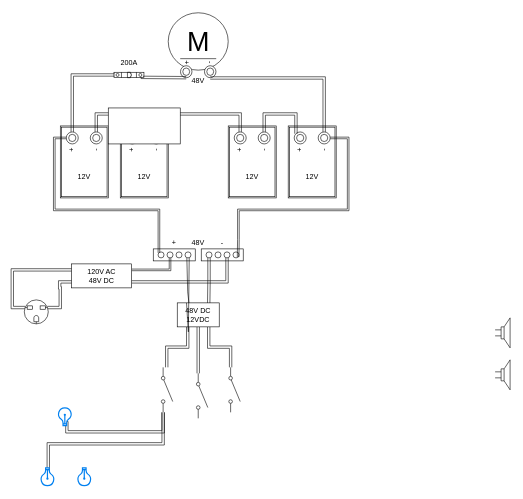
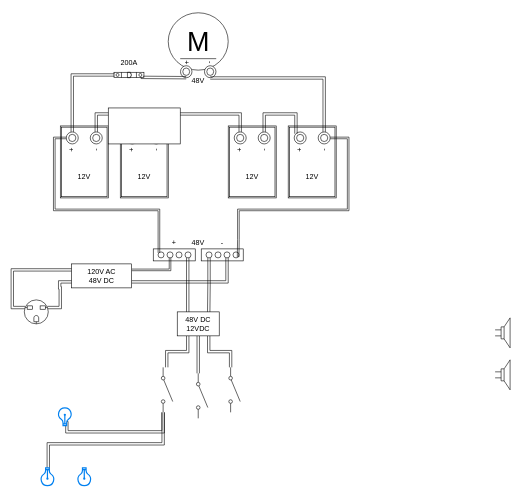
  <mxCell id="0" />
  <mxCell id="1" parent="0" />
  <mxCell id="2" style="edgeStyle=orthogonalEdgeStyle;shape=link;rounded=0;orthogonalLoop=1;jettySize=auto;html=1;exitX=0.035;exitY=0.32;exitDx=0;exitDy=0;exitPerimeter=0;entryX=0;entryY=0.25;entryDx=0;entryDy=0;elbow=vertical;" parent="1" source="4" target="65" edge="1"><mxGeometry relative="1" as="geometry"><Array as="points"><mxPoint x="20" y="512" /><mxPoint x="20" y="449" /></Array></mxGeometry></mxCell>
  <mxCell id="3" style="edgeStyle=orthogonalEdgeStyle;shape=link;rounded=0;orthogonalLoop=1;jettySize=auto;html=1;exitX=0.965;exitY=0.32;exitDx=0;exitDy=0;exitPerimeter=0;entryX=0;entryY=0.75;entryDx=0;entryDy=0;elbow=vertical;" parent="1" source="4" target="65" edge="1"><mxGeometry relative="1" as="geometry"><Array as="points"><mxPoint x="100" y="512" /><mxPoint x="100" y="479" /><mxPoint x="99" y="479" /><mxPoint x="99" y="469" /></Array></mxGeometry></mxCell>
  <mxCell id="4" value="" style="pointerEvents=1;verticalLabelPosition=bottom;shadow=0;dashed=0;align=center;html=1;verticalAlign=top;shape=mxgraph.electrical.miscellaneous.f_m_3_conductor_3" parent="1" vertex="1"><mxGeometry x="40" y="499" width="40" height="40" as="geometry" /></mxCell>
  <mxCell id="5" value="" style="verticalLabelPosition=bottom;dashed=0;shadow=0;html=1;align=center;verticalAlign=top;shape=mxgraph.cabinets.cb_1p;rotation=90;" parent="1" vertex="1"><mxGeometry x="210" y="99" width="9" height="50" as="geometry" /></mxCell>
  <mxCell id="6" value="" style="group;rotation=-90;" parent="1" vertex="1" connectable="0"><mxGeometry x="360" y="229" width="120" height="80" as="geometry" /></mxCell>
  <mxCell id="7" value="" style="shape=ext;double=1;rounded=0;whiteSpace=wrap;html=1;rotation=-90;" parent="6" vertex="1"><mxGeometry width="120" height="80" as="geometry" /></mxCell>
  <mxCell id="8" value="" style="ellipse;shape=doubleEllipse;whiteSpace=wrap;html=1;rotation=-90;" parent="6" vertex="1"><mxGeometry x="30" y="-10" width="20" height="20" as="geometry" /></mxCell>
  <mxCell id="9" value="" style="ellipse;shape=doubleEllipse;whiteSpace=wrap;html=1;rotation=-90;" parent="6" vertex="1"><mxGeometry x="70" y="-10" width="20" height="20" as="geometry" /></mxCell>
  <mxCell id="10" value="+" style="text;html=1;strokeColor=none;fillColor=none;align=center;verticalAlign=middle;whiteSpace=wrap;rounded=0;rotation=-90;" parent="6" vertex="1"><mxGeometry x="30" y="5" width="20" height="30" as="geometry" /></mxCell>
  <mxCell id="11" value="-" style="text;html=1;strokeColor=none;fillColor=none;align=center;verticalAlign=middle;whiteSpace=wrap;rounded=0;rotation=-90;" parent="6" vertex="1"><mxGeometry x="70" y="5" width="20" height="30" as="geometry" /></mxCell>
  <mxCell id="12" value="12V" style="text;html=1;strokeColor=none;fillColor=none;align=center;verticalAlign=middle;whiteSpace=wrap;rounded=0;" parent="6" vertex="1"><mxGeometry x="30" y="50" width="60" height="30" as="geometry" /></mxCell>
  <mxCell id="13" value="" style="group;rotation=-90;" parent="1" vertex="1" connectable="0"><mxGeometry x="460" y="229" width="120" height="80" as="geometry" /></mxCell>
  <mxCell id="14" value="" style="shape=ext;double=1;rounded=0;whiteSpace=wrap;html=1;rotation=-90;" parent="13" vertex="1"><mxGeometry width="120" height="80" as="geometry" /></mxCell>
  <mxCell id="15" value="" style="ellipse;shape=doubleEllipse;whiteSpace=wrap;html=1;rotation=-90;" parent="13" vertex="1"><mxGeometry x="30" y="-10" width="20" height="20" as="geometry" /></mxCell>
  <mxCell id="16" value="" style="ellipse;shape=doubleEllipse;whiteSpace=wrap;html=1;rotation=-90;" parent="13" vertex="1"><mxGeometry x="70" y="-10" width="20" height="20" as="geometry" /></mxCell>
  <mxCell id="17" value="+" style="text;html=1;strokeColor=none;fillColor=none;align=center;verticalAlign=middle;whiteSpace=wrap;rounded=0;rotation=-90;" parent="13" vertex="1"><mxGeometry x="30" y="5" width="20" height="30" as="geometry" /></mxCell>
  <mxCell id="18" value="-" style="text;html=1;strokeColor=none;fillColor=none;align=center;verticalAlign=middle;whiteSpace=wrap;rounded=0;rotation=-90;" parent="13" vertex="1"><mxGeometry x="70" y="5" width="20" height="30" as="geometry" /></mxCell>
  <mxCell id="19" value="12V" style="text;html=1;strokeColor=none;fillColor=none;align=center;verticalAlign=middle;whiteSpace=wrap;rounded=0;" parent="13" vertex="1"><mxGeometry x="30" y="50" width="60" height="30" as="geometry" /></mxCell>
  <mxCell id="20" value="" style="group;rotation=-90;" parent="1" vertex="1" connectable="0"><mxGeometry x="80" y="229" width="120" height="80" as="geometry" /></mxCell>
  <mxCell id="21" value="" style="shape=ext;double=1;rounded=0;whiteSpace=wrap;html=1;rotation=-90;" parent="20" vertex="1"><mxGeometry width="120" height="80" as="geometry" /></mxCell>
  <mxCell id="22" value="" style="ellipse;shape=doubleEllipse;whiteSpace=wrap;html=1;rotation=-90;" parent="20" vertex="1"><mxGeometry x="30" y="-10" width="20" height="20" as="geometry" /></mxCell>
  <mxCell id="23" value="" style="ellipse;shape=doubleEllipse;whiteSpace=wrap;html=1;rotation=-90;" parent="20" vertex="1"><mxGeometry x="70" y="-10" width="20" height="20" as="geometry" /></mxCell>
  <mxCell id="24" value="+" style="text;html=1;strokeColor=none;fillColor=none;align=center;verticalAlign=middle;whiteSpace=wrap;rounded=0;rotation=-90;" parent="20" vertex="1"><mxGeometry x="30" y="5" width="20" height="30" as="geometry" /></mxCell>
  <mxCell id="25" value="-" style="text;html=1;strokeColor=none;fillColor=none;align=center;verticalAlign=middle;whiteSpace=wrap;rounded=0;rotation=-90;" parent="20" vertex="1"><mxGeometry x="70" y="5" width="20" height="30" as="geometry" /></mxCell>
  <mxCell id="26" value="12V" style="text;html=1;strokeColor=none;fillColor=none;align=center;verticalAlign=middle;whiteSpace=wrap;rounded=0;" parent="20" vertex="1"><mxGeometry x="30" y="50" width="60" height="30" as="geometry" /></mxCell>
  <mxCell id="27" value="" style="group;rotation=-90;" parent="1" vertex="1" connectable="0"><mxGeometry x="180" y="229" width="120" height="80" as="geometry" /></mxCell>
  <mxCell id="28" value="" style="shape=ext;double=1;rounded=0;whiteSpace=wrap;html=1;rotation=-90;" parent="27" vertex="1"><mxGeometry width="120" height="80" as="geometry" /></mxCell>
  <mxCell id="29" value="" style="ellipse;shape=doubleEllipse;whiteSpace=wrap;html=1;rotation=-90;" parent="27" vertex="1"><mxGeometry x="30" y="-10" width="20" height="20" as="geometry" /></mxCell>
  <mxCell id="30" value="" style="ellipse;shape=doubleEllipse;whiteSpace=wrap;html=1;rotation=-90;" parent="27" vertex="1"><mxGeometry x="70" y="-10" width="20" height="20" as="geometry" /></mxCell>
  <mxCell id="31" value="+" style="text;html=1;strokeColor=none;fillColor=none;align=center;verticalAlign=middle;whiteSpace=wrap;rounded=0;rotation=-90;" parent="27" vertex="1"><mxGeometry x="30" y="5" width="20" height="30" as="geometry" /></mxCell>
  <mxCell id="32" value="-" style="text;html=1;strokeColor=none;fillColor=none;align=center;verticalAlign=middle;whiteSpace=wrap;rounded=0;rotation=-90;" parent="27" vertex="1"><mxGeometry x="70" y="5" width="20" height="30" as="geometry" /></mxCell>
  <mxCell id="33" value="12V" style="text;html=1;strokeColor=none;fillColor=none;align=center;verticalAlign=middle;whiteSpace=wrap;rounded=0;" parent="27" vertex="1"><mxGeometry x="30" y="50" width="60" height="30" as="geometry" /></mxCell>
  <mxCell id="34" style="edgeStyle=elbowEdgeStyle;shape=link;rounded=0;orthogonalLoop=1;jettySize=auto;elbow=vertical;html=1;exitX=1;exitY=0.5;exitDx=0;exitDy=0;entryX=1;entryY=0.5;entryDx=0;entryDy=0;" parent="1" source="23" target="29" edge="1"><mxGeometry relative="1" as="geometry"><Array as="points"><mxPoint x="190" y="189" /></Array></mxGeometry></mxCell>
  <mxCell id="35" style="edgeStyle=elbowEdgeStyle;shape=link;rounded=0;orthogonalLoop=1;jettySize=auto;elbow=vertical;html=1;exitX=1;exitY=0.5;exitDx=0;exitDy=0;entryX=1;entryY=0.5;entryDx=0;entryDy=0;" parent="1" source="8" target="30" edge="1"><mxGeometry relative="1" as="geometry"><Array as="points"><mxPoint x="340" y="189" /></Array></mxGeometry></mxCell>
  <mxCell id="36" style="edgeStyle=elbowEdgeStyle;shape=link;rounded=0;orthogonalLoop=1;jettySize=auto;elbow=vertical;html=1;exitX=1;exitY=0.5;exitDx=0;exitDy=0;entryX=1;entryY=0;entryDx=0;entryDy=0;" parent="1" source="9" target="15" edge="1"><mxGeometry relative="1" as="geometry"><Array as="points"><mxPoint x="470" y="189" /></Array></mxGeometry></mxCell>
  <mxCell id="37" value="" style="group" parent="1" vertex="1" connectable="0"><mxGeometry x="280" y="20.3" width="100" height="108.265" as="geometry" /></mxCell>
  <mxCell id="38" value="M" style="dashed=0;outlineConnect=0;align=center;html=1;shape=mxgraph.pid.engines.electric_motor_(dc);fontSize=45;" parent="37" vertex="1"><mxGeometry width="100.0" height="95.652" as="geometry" /></mxCell>
  <mxCell id="39" value="" style="ellipse;shape=doubleEllipse;whiteSpace=wrap;html=1;container=0;rotation=90;" parent="37" vertex="1"><mxGeometry x="60" y="88.7" width="20" height="19.13" as="geometry" /></mxCell>
  <mxCell id="40" value="" style="ellipse;shape=doubleEllipse;whiteSpace=wrap;html=1;container=0;rotation=90;" parent="37" vertex="1"><mxGeometry x="20" y="88.7" width="20" height="19.13" as="geometry" /></mxCell>
  <mxCell id="41" value="+" style="text;html=1;strokeColor=none;fillColor=none;align=center;verticalAlign=middle;whiteSpace=wrap;rounded=0;container=0;rotation=90;" parent="37" vertex="1"><mxGeometry x="20" y="68.697" width="20" height="28.696" as="geometry" /></mxCell>
  <mxCell id="42" value="-" style="text;html=1;strokeColor=none;fillColor=none;align=center;verticalAlign=middle;whiteSpace=wrap;rounded=0;container=0;rotation=90;" parent="37" vertex="1"><mxGeometry x="60" y="68.7" width="20" height="28.69" as="geometry" /></mxCell>
  <mxCell id="43" style="edgeStyle=elbowEdgeStyle;shape=link;rounded=0;orthogonalLoop=1;jettySize=auto;elbow=vertical;html=1;exitX=1;exitY=0.5;exitDx=0;exitDy=0;entryX=0.463;entryY=0.977;entryDx=0;entryDy=0;entryPerimeter=0;" parent="1" source="22" target="5" edge="1"><mxGeometry relative="1" as="geometry"><Array as="points"><mxPoint x="160" y="124" /></Array></mxGeometry></mxCell>
  <mxCell id="44" style="edgeStyle=elbowEdgeStyle;shape=link;rounded=0;orthogonalLoop=1;jettySize=auto;elbow=vertical;html=1;exitX=1;exitY=0.5;exitDx=0;exitDy=0;entryX=1;entryY=0.5;entryDx=0;entryDy=0;" parent="1" source="16" target="39" edge="1"><mxGeometry relative="1" as="geometry"><Array as="points"><mxPoint x="460" y="129" /></Array></mxGeometry></mxCell>
  <mxCell id="45" value="48V" style="text;html=1;strokeColor=none;fillColor=none;align=center;verticalAlign=middle;whiteSpace=wrap;rounded=0;" parent="1" vertex="1"><mxGeometry x="300" y="389" width="60" height="30" as="geometry" /></mxCell>
  <mxCell id="46" value="48V" style="text;html=1;strokeColor=none;fillColor=none;align=center;verticalAlign=middle;whiteSpace=wrap;rounded=0;" parent="1" vertex="1"><mxGeometry x="300" y="119" width="60" height="30" as="geometry" /></mxCell>
  <mxCell id="47" style="edgeStyle=elbowEdgeStyle;shape=link;rounded=0;orthogonalLoop=1;jettySize=auto;elbow=vertical;html=1;exitX=1;exitY=0.5;exitDx=0;exitDy=0;entryX=0.833;entryY=0.057;entryDx=0;entryDy=0;entryPerimeter=0;" parent="1" source="40" target="5" edge="1"><mxGeometry relative="1" as="geometry" /></mxCell>
  <mxCell id="48" value="200A" style="text;html=1;strokeColor=none;fillColor=none;align=center;verticalAlign=middle;whiteSpace=wrap;rounded=0;" parent="1" vertex="1"><mxGeometry x="184.5" y="89" width="60" height="30" as="geometry" /></mxCell>
  <mxCell id="49" value="" style="group;rotation=-90;" parent="1" vertex="1" connectable="0"><mxGeometry x="280" y="389" width="20" height="70" as="geometry" /></mxCell>
  <mxCell id="50" value="" style="rounded=0;whiteSpace=wrap;html=1;rotation=-90;" parent="49" vertex="1"><mxGeometry width="20" height="70" as="geometry" /></mxCell>
  <mxCell id="51" value="" style="ellipse;whiteSpace=wrap;html=1;aspect=fixed;rotation=-90;" parent="49" vertex="1"><mxGeometry x="-17" y="30" width="10" height="10" as="geometry" /></mxCell>
  <mxCell id="52" value="" style="ellipse;whiteSpace=wrap;html=1;aspect=fixed;rotation=-90;" parent="49" vertex="1"><mxGeometry x="-2" y="30" width="10" height="10" as="geometry" /></mxCell>
  <mxCell id="53" value="" style="ellipse;whiteSpace=wrap;html=1;aspect=fixed;rotation=-90;" parent="49" vertex="1"><mxGeometry x="13" y="30" width="10" height="10" as="geometry" /></mxCell>
  <mxCell id="54" value="" style="ellipse;whiteSpace=wrap;html=1;aspect=fixed;rotation=-90;" parent="49" vertex="1"><mxGeometry x="28" y="30" width="10" height="10" as="geometry" /></mxCell>
  <mxCell id="55" value="" style="group;rotation=90;" parent="1" vertex="1" connectable="0"><mxGeometry x="360" y="389" width="20" height="70" as="geometry" /></mxCell>
  <mxCell id="56" value="" style="rounded=0;whiteSpace=wrap;html=1;rotation=90;" parent="55" vertex="1"><mxGeometry width="20" height="70" as="geometry" /></mxCell>
  <mxCell id="57" value="" style="ellipse;whiteSpace=wrap;html=1;aspect=fixed;rotation=90;" parent="55" vertex="1"><mxGeometry x="28" y="30" width="10" height="10" as="geometry" /></mxCell>
  <mxCell id="58" value="" style="ellipse;whiteSpace=wrap;html=1;aspect=fixed;rotation=90;" parent="55" vertex="1"><mxGeometry x="13" y="30" width="10" height="10" as="geometry" /></mxCell>
  <mxCell id="59" value="" style="ellipse;whiteSpace=wrap;html=1;aspect=fixed;rotation=90;" parent="55" vertex="1"><mxGeometry x="-2" y="30" width="10" height="10" as="geometry" /></mxCell>
  <mxCell id="60" value="" style="ellipse;whiteSpace=wrap;html=1;aspect=fixed;rotation=90;" parent="55" vertex="1"><mxGeometry x="-17" y="30" width="10" height="10" as="geometry" /></mxCell>
  <mxCell id="61" style="edgeStyle=orthogonalEdgeStyle;shape=link;rounded=0;orthogonalLoop=1;jettySize=auto;html=1;exitX=0.5;exitY=0;exitDx=0;exitDy=0;elbow=vertical;entryX=1;entryY=0;entryDx=0;entryDy=0;width=2.727;" parent="1" source="22" target="51" edge="1"><mxGeometry relative="1" as="geometry"><mxPoint x="60" y="409" as="targetPoint" /><Array as="points"><mxPoint x="90" y="229" /><mxPoint x="90" y="349" /><mxPoint x="264" y="349" /><mxPoint x="264" y="421" /></Array></mxGeometry></mxCell>
  <mxCell id="62" style="edgeStyle=orthogonalEdgeStyle;shape=link;rounded=0;orthogonalLoop=1;jettySize=auto;html=1;exitX=0.5;exitY=1;exitDx=0;exitDy=0;elbow=vertical;entryX=1;entryY=0;entryDx=0;entryDy=0;width=2.727;" parent="1" source="16" target="57" edge="1"><mxGeometry relative="1" as="geometry"><mxPoint x="654" y="508.5" as="targetPoint" /><mxPoint x="470" y="339.5" as="sourcePoint" /><Array as="points"><mxPoint x="580" y="229" /><mxPoint x="580" y="349" /><mxPoint x="397" y="349" /><mxPoint x="397" y="398" /></Array></mxGeometry></mxCell>
  <mxCell id="63" style="edgeStyle=orthogonalEdgeStyle;shape=link;rounded=0;orthogonalLoop=1;jettySize=auto;html=1;entryX=0;entryY=0.5;entryDx=0;entryDy=0;elbow=vertical;width=-2.727;exitX=1;exitY=0.25;exitDx=0;exitDy=0;" parent="1" source="65" target="52" edge="1"><mxGeometry relative="1" as="geometry"><mxPoint x="220" y="379" as="sourcePoint" /><Array as="points"><mxPoint x="283" y="449" /></Array></mxGeometry></mxCell>
  <mxCell id="64" style="edgeStyle=orthogonalEdgeStyle;shape=link;rounded=0;orthogonalLoop=1;jettySize=auto;html=1;exitX=1;exitY=0.75;exitDx=0;exitDy=0;entryX=1;entryY=0.5;entryDx=0;entryDy=0;elbow=vertical;" parent="1" source="65" target="58" edge="1"><mxGeometry relative="1" as="geometry"><Array as="points"><mxPoint x="378" y="469" /></Array></mxGeometry></mxCell>
  <mxCell id="65" value="120V AC&lt;br&gt;48V DC" style="rounded=0;whiteSpace=wrap;html=1;" parent="1" vertex="1"><mxGeometry x="119" y="439" width="100" height="40" as="geometry" /></mxCell>
  <mxCell id="66" style="edgeStyle=orthogonalEdgeStyle;shape=link;rounded=0;orthogonalLoop=1;jettySize=auto;html=1;exitX=0.25;exitY=1;exitDx=0;exitDy=0;elbow=vertical;" edge="1" parent="1" source="69" target="79"><mxGeometry relative="1" as="geometry" /></mxCell>
  <mxCell id="67" style="edgeStyle=orthogonalEdgeStyle;shape=link;rounded=0;orthogonalLoop=1;jettySize=auto;html=1;exitX=0.5;exitY=1;exitDx=0;exitDy=0;entryX=0;entryY=0.8;entryDx=0;entryDy=0;elbow=vertical;" edge="1" parent="1" source="69" target="80"><mxGeometry relative="1" as="geometry" /></mxCell>
  <mxCell id="68" style="edgeStyle=orthogonalEdgeStyle;shape=link;rounded=0;orthogonalLoop=1;jettySize=auto;html=1;exitX=0.75;exitY=1;exitDx=0;exitDy=0;entryX=0;entryY=0.8;entryDx=0;entryDy=0;elbow=vertical;" edge="1" parent="1" source="69" target="81"><mxGeometry relative="1" as="geometry" /></mxCell>
- <mxCell id="69" value="48V DC&lt;br&gt;12VDC" style="rounded=0;whiteSpace=wrap;html=1;" parent="1" vertex="1"><mxGeometry x="295" y="504" width="70" height="40" as="geometry" /></mxCell>
+ <mxCell id="69" value="48V DC&lt;br&gt;12VDC" style="rounded=0;whiteSpace=wrap;html=1;" parent="1" vertex="1"><mxGeometry x="295" y="519" width="70" height="40" as="geometry" /></mxCell>
  <mxCell id="70" style="edgeStyle=orthogonalEdgeStyle;shape=link;rounded=0;orthogonalLoop=1;jettySize=auto;html=1;exitX=0;exitY=0.5;exitDx=0;exitDy=0;entryX=0.25;entryY=0;entryDx=0;entryDy=0;elbow=vertical;" parent="1" source="54" target="69" edge="1"><mxGeometry relative="1" as="geometry"><mxPoint x="310" y="479" as="sourcePoint" /><Array as="points"><mxPoint x="313" y="519" /></Array></mxGeometry></mxCell>
  <mxCell id="71" style="edgeStyle=orthogonalEdgeStyle;shape=link;rounded=0;orthogonalLoop=1;jettySize=auto;html=1;exitX=1;exitY=0.5;exitDx=0;exitDy=0;entryX=0.75;entryY=0;entryDx=0;entryDy=0;elbow=vertical;" parent="1" source="60" target="69" edge="1"><mxGeometry relative="1" as="geometry" /></mxCell>
  <mxCell id="72" value="+" style="text;html=1;strokeColor=none;fillColor=none;align=center;verticalAlign=middle;whiteSpace=wrap;rounded=0;" parent="1" vertex="1"><mxGeometry x="260" y="389" width="60" height="30" as="geometry" /></mxCell>
  <mxCell id="73" value="-" style="text;html=1;strokeColor=none;fillColor=none;align=center;verticalAlign=middle;whiteSpace=wrap;rounded=0;" parent="1" vertex="1"><mxGeometry x="340" y="389" width="60" height="30" as="geometry" /></mxCell>
  <mxCell id="74" value="" style="pointerEvents=1;verticalLabelPosition=bottom;shadow=0;dashed=0;align=center;html=1;verticalAlign=top;shape=mxgraph.electrical.electro-mechanical.loudspeaker;" vertex="1" parent="1"><mxGeometry x="825" y="529" width="25" height="50" as="geometry" /></mxCell>
  <mxCell id="75" value="" style="pointerEvents=1;verticalLabelPosition=bottom;shadow=0;dashed=0;align=center;html=1;verticalAlign=top;shape=mxgraph.electrical.electro-mechanical.loudspeaker;rotation=0;" vertex="1" parent="1"><mxGeometry x="825" y="599" width="25" height="50" as="geometry" /></mxCell>
  <mxCell id="76" value="" style="rounded=0;whiteSpace=wrap;html=1;" vertex="1" parent="1"><mxGeometry x="180" y="179" width="120" height="60" as="geometry" /></mxCell>
  <mxCell id="77" style="edgeStyle=orthogonalEdgeStyle;shape=link;rounded=0;orthogonalLoop=1;jettySize=auto;html=1;exitX=1;exitY=0.8;exitDx=0;exitDy=0;entryX=0.482;entryY=0.831;entryDx=0;entryDy=0;entryPerimeter=0;elbow=vertical;" edge="1" parent="1" source="79" target="83"><mxGeometry relative="1" as="geometry"><Array as="points"><mxPoint x="272" y="719" /><mxPoint x="111" y="719" /></Array></mxGeometry></mxCell>
  <mxCell id="78" style="edgeStyle=orthogonalEdgeStyle;shape=link;rounded=0;orthogonalLoop=1;jettySize=auto;html=1;exitX=1;exitY=0.8;exitDx=0;exitDy=0;entryX=0.547;entryY=0.618;entryDx=0;entryDy=0;entryPerimeter=0;elbow=vertical;" edge="1" parent="1" source="79" target="82"><mxGeometry relative="1" as="geometry"><Array as="points"><mxPoint x="272" y="739" /><mxPoint x="80" y="739" /><mxPoint x="80" y="790" /></Array></mxGeometry></mxCell>
  <mxCell id="79" value="" style="html=1;shape=mxgraph.electrical.electro-mechanical.singleSwitch;aspect=fixed;elSwitchState=off;rotation=90;" vertex="1" parent="1"><mxGeometry x="240" y="639" width="75" height="20" as="geometry" /></mxCell>
  <mxCell id="80" value="" style="html=1;shape=mxgraph.electrical.electro-mechanical.singleSwitch;aspect=fixed;elSwitchState=off;rotation=90;" vertex="1" parent="1"><mxGeometry x="298.5" y="649" width="75" height="20" as="geometry" /></mxCell>
  <mxCell id="81" value="" style="html=1;shape=mxgraph.electrical.electro-mechanical.singleSwitch;aspect=fixed;elSwitchState=off;rotation=90;" vertex="1" parent="1"><mxGeometry x="352.5" y="639" width="75" height="20" as="geometry" /></mxCell>
  <mxCell id="82" value="" style="html=1;verticalLabelPosition=bottom;align=center;labelBackgroundColor=#ffffff;verticalAlign=top;strokeWidth=2;strokeColor=#0080F0;shadow=0;dashed=0;shape=mxgraph.ios7.icons.lightbulb;rotation=-180;" vertex="1" parent="1"><mxGeometry x="67.2" y="779" width="22.8" height="29.7" as="geometry" /></mxCell>
  <mxCell id="83" value="" style="html=1;verticalLabelPosition=bottom;align=center;labelBackgroundColor=#ffffff;verticalAlign=top;strokeWidth=2;strokeColor=#0080F0;shadow=0;dashed=0;shape=mxgraph.ios7.icons.lightbulb;" vertex="1" parent="1"><mxGeometry x="96.2" y="679" width="22.8" height="29.7" as="geometry" /></mxCell>
  <mxCell id="84" value="" style="html=1;verticalLabelPosition=bottom;align=center;labelBackgroundColor=#ffffff;verticalAlign=top;strokeWidth=2;strokeColor=#0080F0;shadow=0;dashed=0;shape=mxgraph.ios7.icons.lightbulb;rotation=-180;" vertex="1" parent="1"><mxGeometry x="128.6" y="779" width="22.8" height="29.7" as="geometry" /></mxCell>
